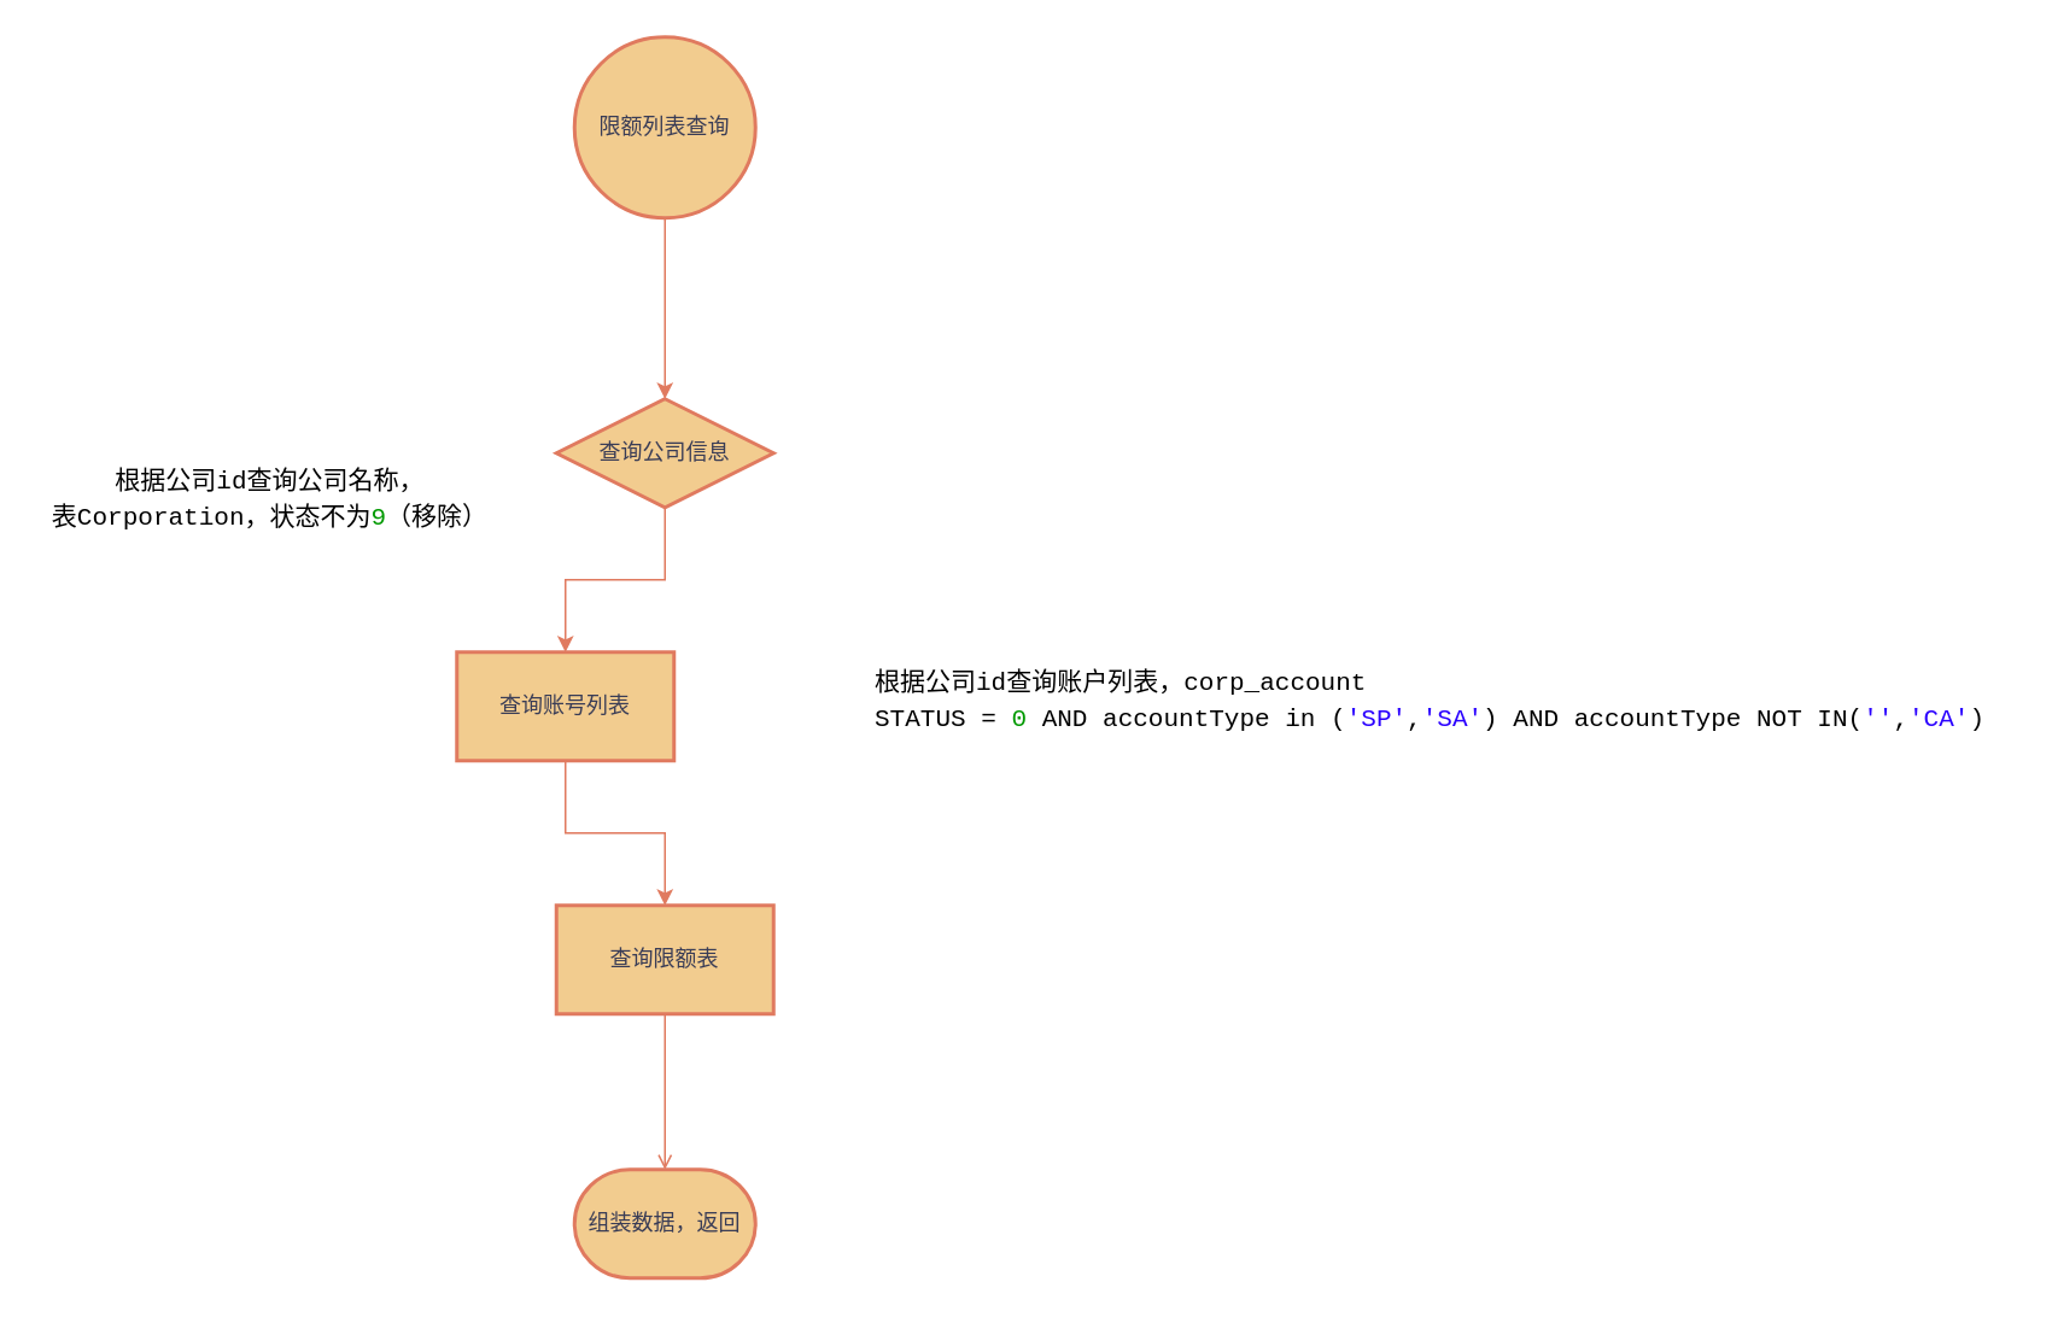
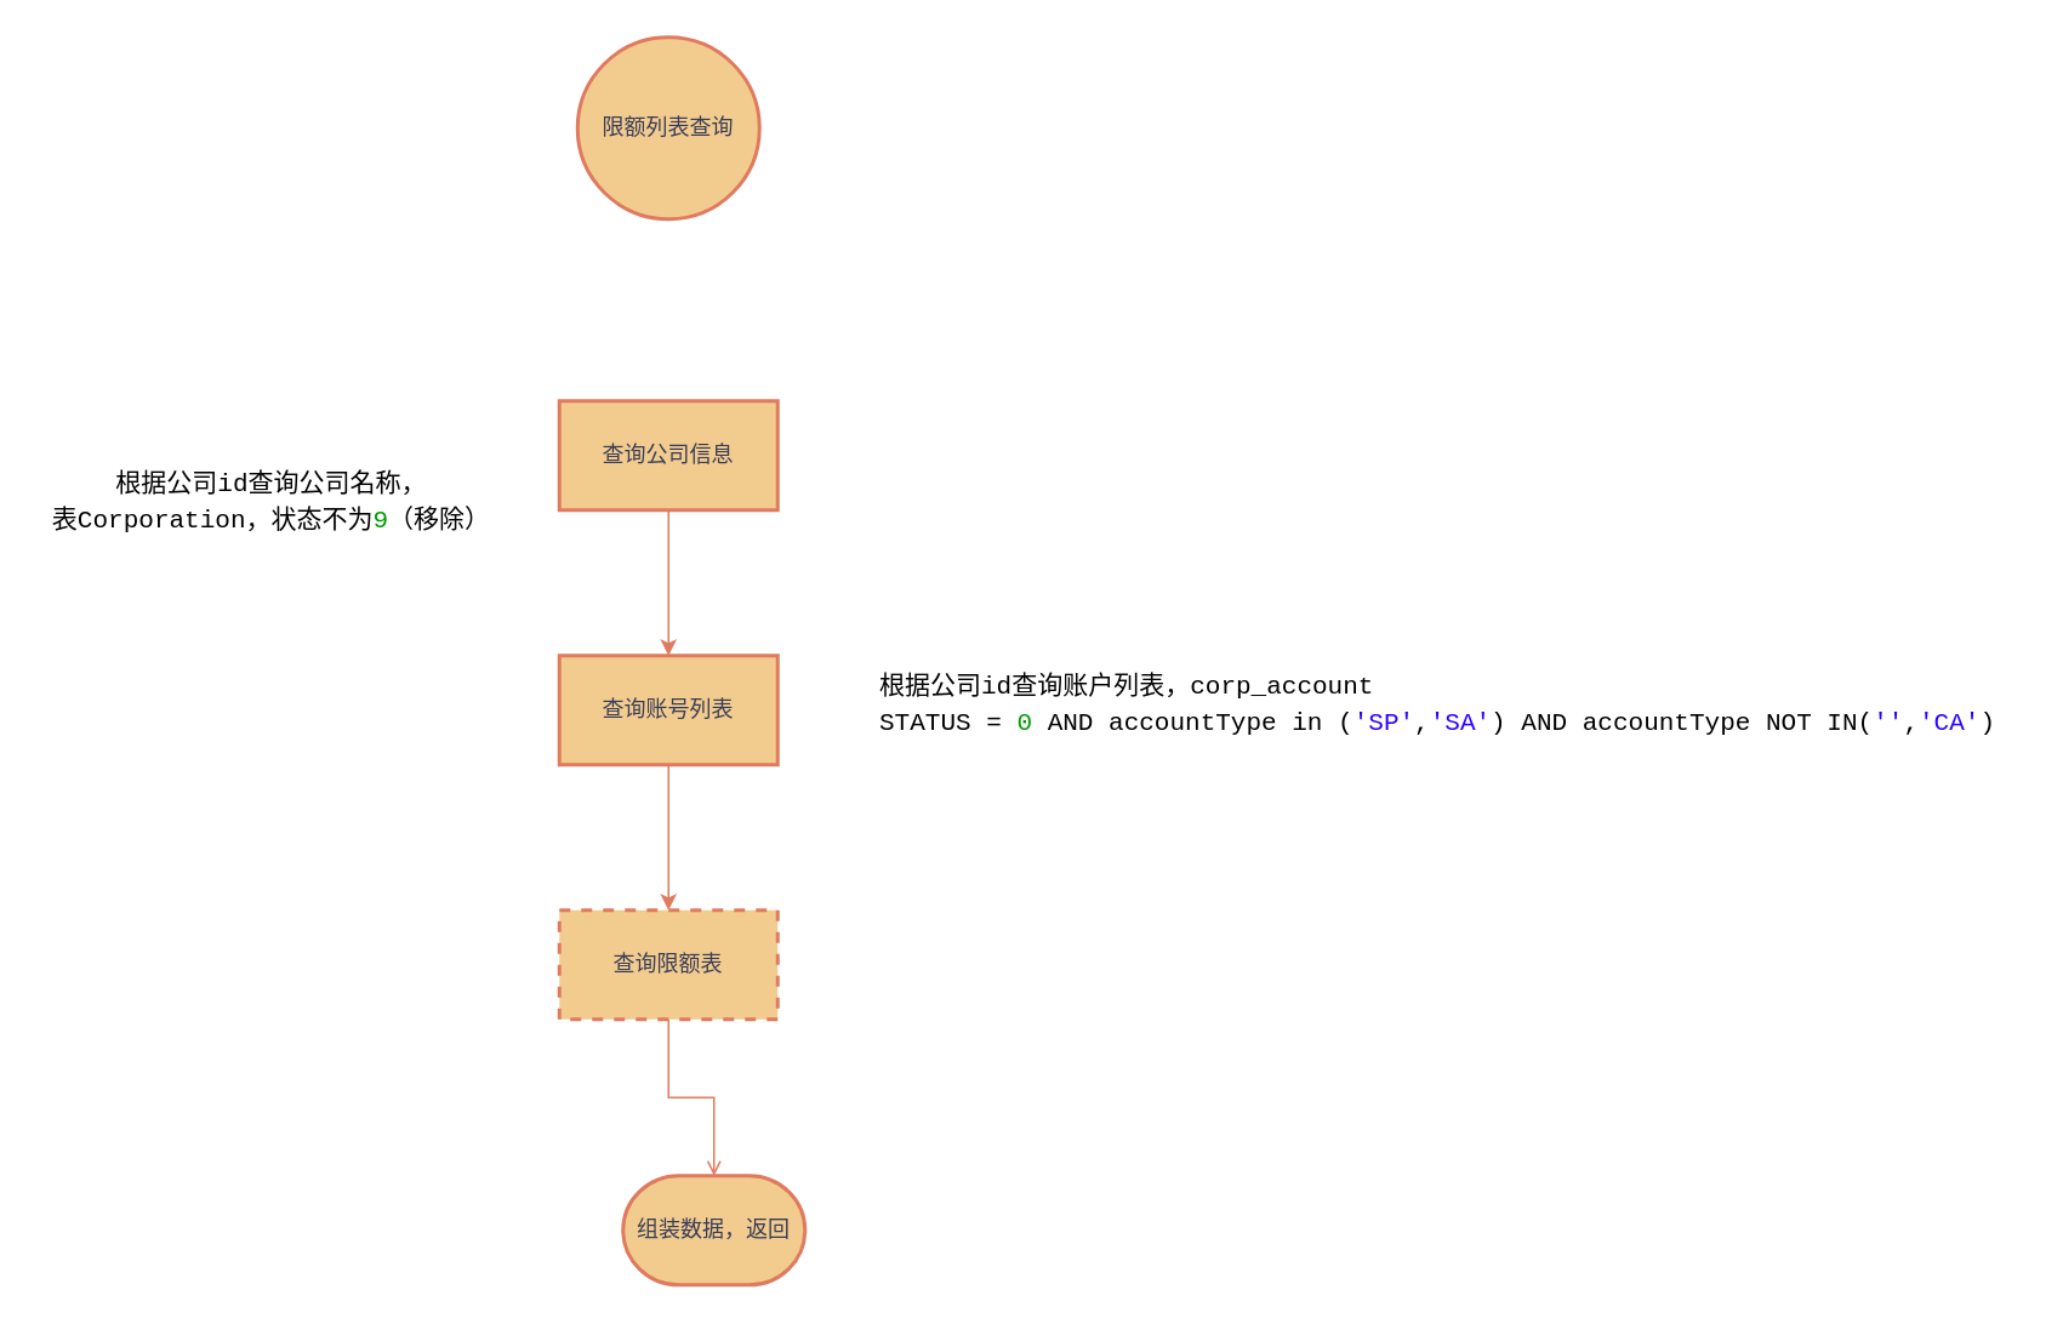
  <mxCell id="0" />
  <mxCell id="1" parent="0" />
- <mxCell id="2" value="" style="edgeStyle=orthogonalEdgeStyle;rounded=0;orthogonalLoop=1;jettySize=auto;html=1;strokeColor=#E07A5F;fontColor=#393C56;fillColor=#F2CC8F;" edge="1" parent="1" source="3" target="5"><mxGeometry relative="1" as="geometry" /></mxCell>
  <mxCell id="3" value="限额列表查询" style="strokeWidth=2;html=1;shape=mxgraph.flowchart.start_2;whiteSpace=wrap;strokeColor=#E07A5F;fontColor=#393C56;fillColor=#F2CC8F;" vertex="1" parent="1"><mxGeometry x="317" y="20" width="100" height="100" as="geometry" /></mxCell>
  <mxCell id="4" value="" style="edgeStyle=orthogonalEdgeStyle;rounded=0;orthogonalLoop=1;jettySize=auto;html=1;strokeColor=#E07A5F;fontColor=#393C56;fillColor=#F2CC8F;" edge="1" parent="1" source="5" target="7"><mxGeometry relative="1" as="geometry" /></mxCell>
- <mxCell id="5" value="查询公司信息" style="rhombus;whiteSpace=wrap;html=1;fillColor=#F2CC8F;strokeColor=#E07A5F;fontColor=#393C56;strokeWidth=2;" vertex="1" parent="1"><mxGeometry x="307" y="220" width="120" height="60" as="geometry" /></mxCell>
+ <mxCell id="5" value="查询公司信息" style="whiteSpace=wrap;html=1;fillColor=#F2CC8F;strokeColor=#E07A5F;fontColor=#393C56;strokeWidth=2;" vertex="1" parent="1"><mxGeometry x="307" y="220" width="120" height="60" as="geometry" /></mxCell>
  <mxCell id="6" value="" style="edgeStyle=orthogonalEdgeStyle;rounded=0;orthogonalLoop=1;jettySize=auto;html=1;strokeColor=#E07A5F;fontColor=#393C56;fillColor=#F2CC8F;" edge="1" parent="1" source="7" target="9"><mxGeometry relative="1" as="geometry" /></mxCell>
- <mxCell id="7" value="查询账号列表" style="whiteSpace=wrap;html=1;fillColor=#F2CC8F;strokeColor=#E07A5F;fontColor=#393C56;strokeWidth=2;" vertex="1" parent="1"><mxGeometry x="252" y="360" width="120" height="60" as="geometry" /></mxCell>
+ <mxCell id="7" value="查询账号列表" style="whiteSpace=wrap;html=1;fillColor=#F2CC8F;strokeColor=#E07A5F;fontColor=#393C56;strokeWidth=2;" vertex="1" parent="1"><mxGeometry x="307" y="360" width="120" height="60" as="geometry" /></mxCell>
  <mxCell id="8" style="edgeStyle=orthogonalEdgeStyle;rounded=0;orthogonalLoop=1;jettySize=auto;html=1;exitX=0.5;exitY=1;exitDx=0;exitDy=0;strokeColor=#E07A5F;fontColor=#393C56;fillColor=#F2CC8F;endArrow=open;" edge="1" parent="1" source="9" target="10"><mxGeometry relative="1" as="geometry" /></mxCell>
- <mxCell id="9" value="查询限额表" style="whiteSpace=wrap;html=1;fillColor=#F2CC8F;strokeColor=#E07A5F;fontColor=#393C56;strokeWidth=2;" vertex="1" parent="1"><mxGeometry x="307" y="500" width="120" height="60" as="geometry" /></mxCell>
- <mxCell id="10" value="组装数据，返回" style="strokeWidth=2;html=1;shape=mxgraph.flowchart.terminator;whiteSpace=wrap;strokeColor=#E07A5F;fontColor=#393C56;fillColor=#F2CC8F;" vertex="1" parent="1"><mxGeometry x="317" y="646" width="100" height="60" as="geometry" /></mxCell>
+ <mxCell id="9" value="查询限额表" style="whiteSpace=wrap;html=1;fillColor=#F2CC8F;strokeColor=#E07A5F;fontColor=#393C56;strokeWidth=2;dashed=1;" vertex="1" parent="1"><mxGeometry x="307" y="500" width="120" height="60" as="geometry" /></mxCell>
+ <mxCell id="10" value="组装数据，返回" style="strokeWidth=2;html=1;shape=mxgraph.flowchart.terminator;whiteSpace=wrap;strokeColor=#E07A5F;fontColor=#393C56;fillColor=#F2CC8F;" vertex="1" parent="1"><mxGeometry x="342" y="646" width="100" height="60" as="geometry" /></mxCell>
  <mxCell id="11" value="&lt;code style=&quot;font-family: Consolas, &amp;quot;Bitstream Vera Sans Mono&amp;quot;, &amp;quot;Courier New&amp;quot;, Courier, monospace; border-radius: 0px; background-image: none; background-position: initial; background-size: initial; background-repeat: initial; background-attachment: initial; background-origin: initial; background-clip: initial; border: 0px; inset: auto; float: none; height: auto; line-height: 20px; margin: 0px; outline: 0px; overflow: visible; padding: 0px; position: static; text-align: left; vertical-align: baseline; width: auto; box-sizing: content-box; font-size: 14px; min-height: inherit; text-wrap: nowrap; color: black !important;&quot; class=&quot;java plain&quot;&gt;根据公司id查询公司名称，&lt;/code&gt;&lt;div&gt;&lt;code style=&quot;font-family: Consolas, &amp;quot;Bitstream Vera Sans Mono&amp;quot;, &amp;quot;Courier New&amp;quot;, Courier, monospace; border-radius: 0px; background-image: none; background-position: initial; background-size: initial; background-repeat: initial; background-attachment: initial; background-origin: initial; background-clip: initial; border: 0px; inset: auto; float: none; height: auto; line-height: 20px; margin: 0px; outline: 0px; overflow: visible; padding: 0px; position: static; text-align: left; vertical-align: baseline; width: auto; box-sizing: content-box; font-size: 14px; min-height: inherit; text-wrap: nowrap; color: black !important;&quot; class=&quot;java plain&quot;&gt;表Corporation，状态不为&lt;/code&gt;&lt;code style=&quot;font-family: Consolas, &amp;quot;Bitstream Vera Sans Mono&amp;quot;, &amp;quot;Courier New&amp;quot;, Courier, monospace; border-radius: 0px; background-image: none; background-position: initial; background-size: initial; background-repeat: initial; background-attachment: initial; background-origin: initial; background-clip: initial; border: 0px; inset: auto; float: none; height: auto; line-height: 20px; margin: 0px; outline: 0px; overflow: visible; padding: 0px; position: static; text-align: left; vertical-align: baseline; width: auto; box-sizing: content-box; font-size: 14px; min-height: inherit; text-wrap: nowrap; color: rgb(0, 153, 0) !important;&quot; class=&quot;java value&quot;&gt;9&lt;/code&gt;&lt;code style=&quot;font-family: Consolas, &amp;quot;Bitstream Vera Sans Mono&amp;quot;, &amp;quot;Courier New&amp;quot;, Courier, monospace; border-radius: 0px; background-image: none; background-position: initial; background-size: initial; background-repeat: initial; background-attachment: initial; background-origin: initial; background-clip: initial; border: 0px; inset: auto; float: none; height: auto; line-height: 20px; margin: 0px; outline: 0px; overflow: visible; padding: 0px; position: static; text-align: left; vertical-align: baseline; width: auto; box-sizing: content-box; font-size: 14px; min-height: inherit; text-wrap: nowrap; color: black !important;&quot; class=&quot;java plain&quot;&gt;（移除）&lt;/code&gt;&lt;/div&gt;" style="text;html=1;align=center;verticalAlign=middle;whiteSpace=wrap;rounded=0;fontColor=#393C56;" vertex="1" parent="1"><mxGeometry x="20" y="231" width="258" height="88" as="geometry" /></mxCell>
  <mxCell id="12" value="&lt;div style=&quot;margin: 0px; padding: 0px 1em 0px 0em; border-radius: 0px; background-image: none; background-position: initial; background-size: initial; background-repeat: initial; background-attachment: initial; background-origin: initial; background-clip: initial; border: 0px; inset: auto; float: none; height: auto; line-height: 20px; outline: 0px; overflow: visible; position: static; text-align: left; vertical-align: baseline; width: auto; box-sizing: content-box; font-family: Consolas, &amp;quot;Bitstream Vera Sans Mono&amp;quot;, &amp;quot;Courier New&amp;quot;, Courier, monospace; font-size: 14px; min-height: inherit; text-wrap: nowrap; color: rgb(51, 51, 51);&quot; data-bidi-marker=&quot;true&quot; class=&quot;line number4 index3 alt1&quot;&gt;&lt;code style=&quot;font-family: Consolas, &amp;quot;Bitstream Vera Sans Mono&amp;quot;, &amp;quot;Courier New&amp;quot;, Courier, monospace; border-radius: 0px; background: none; border: 0px; inset: auto; float: none; height: auto; line-height: 20px; margin: 0px; outline: 0px; overflow: visible; padding: 0px; position: static; vertical-align: baseline; width: auto; box-sizing: content-box; min-height: inherit; color: black !important;&quot; class=&quot;java plain&quot;&gt;根据公司id查询账户列表，corp_account&lt;/code&gt;&lt;/div&gt;&lt;div style=&quot;margin: 0px; padding: 0px 1em 0px 0em; border-radius: 0px; background-image: none; background-position: initial; background-size: initial; background-repeat: initial; background-attachment: initial; background-origin: initial; background-clip: initial; border: 0px; inset: auto; float: none; height: auto; line-height: 20px; outline: 0px; overflow: visible; position: static; text-align: left; vertical-align: baseline; width: auto; box-sizing: content-box; font-family: Consolas, &amp;quot;Bitstream Vera Sans Mono&amp;quot;, &amp;quot;Courier New&amp;quot;, Courier, monospace; font-size: 14px; min-height: inherit; text-wrap: nowrap; color: rgb(51, 51, 51);&quot; data-bidi-marker=&quot;true&quot; class=&quot;line number5 index4 alt2&quot;&gt;&lt;code style=&quot;font-family: Consolas, &amp;quot;Bitstream Vera Sans Mono&amp;quot;, &amp;quot;Courier New&amp;quot;, Courier, monospace; border-radius: 0px; background: none; border: 0px; inset: auto; float: none; height: auto; line-height: 20px; margin: 0px; outline: 0px; overflow: visible; padding: 0px; position: static; vertical-align: baseline; width: auto; box-sizing: content-box; min-height: inherit; color: black !important;&quot; class=&quot;java plain&quot;&gt;STATUS =&amp;nbsp;&lt;/code&gt;&lt;code style=&quot;font-family: Consolas, &amp;quot;Bitstream Vera Sans Mono&amp;quot;, &amp;quot;Courier New&amp;quot;, Courier, monospace; border-radius: 0px; background: none; border: 0px; inset: auto; float: none; height: auto; line-height: 20px; margin: 0px; outline: 0px; overflow: visible; padding: 0px; position: static; vertical-align: baseline; width: auto; box-sizing: content-box; min-height: inherit; color: rgb(0, 153, 0) !important;&quot; class=&quot;java value&quot;&gt;0&lt;/code&gt;&amp;nbsp;&lt;code style=&quot;font-family: Consolas, &amp;quot;Bitstream Vera Sans Mono&amp;quot;, &amp;quot;Courier New&amp;quot;, Courier, monospace; border-radius: 0px; background: none; border: 0px; inset: auto; float: none; height: auto; line-height: 20px; margin: 0px; outline: 0px; overflow: visible; padding: 0px; position: static; vertical-align: baseline; width: auto; box-sizing: content-box; min-height: inherit; color: black !important;&quot; class=&quot;java plain&quot;&gt;AND accountType in (&lt;/code&gt;&lt;code style=&quot;font-family: Consolas, &amp;quot;Bitstream Vera Sans Mono&amp;quot;, &amp;quot;Courier New&amp;quot;, Courier, monospace; border-radius: 0px; background: none; border: 0px; inset: auto; float: none; height: auto; line-height: 20px; margin: 0px; outline: 0px; overflow: visible; padding: 0px; position: static; vertical-align: baseline; width: auto; box-sizing: content-box; min-height: inherit; color: rgb(42, 0, 255) !important;&quot; class=&quot;java string&quot;&gt;'SP'&lt;/code&gt;&lt;code style=&quot;font-family: Consolas, &amp;quot;Bitstream Vera Sans Mono&amp;quot;, &amp;quot;Courier New&amp;quot;, Courier, monospace; border-radius: 0px; background: none; border: 0px; inset: auto; float: none; height: auto; line-height: 20px; margin: 0px; outline: 0px; overflow: visible; padding: 0px; position: static; vertical-align: baseline; width: auto; box-sizing: content-box; min-height: inherit; color: black !important;&quot; class=&quot;java plain&quot;&gt;,&lt;/code&gt;&lt;code style=&quot;font-family: Consolas, &amp;quot;Bitstream Vera Sans Mono&amp;quot;, &amp;quot;Courier New&amp;quot;, Courier, monospace; border-radius: 0px; background: none; border: 0px; inset: auto; float: none; height: auto; line-height: 20px; margin: 0px; outline: 0px; overflow: visible; padding: 0px; position: static; vertical-align: baseline; width: auto; box-sizing: content-box; min-height: inherit; color: rgb(42, 0, 255) !important;&quot; class=&quot;java string&quot;&gt;'SA'&lt;/code&gt;&lt;code style=&quot;font-family: Consolas, &amp;quot;Bitstream Vera Sans Mono&amp;quot;, &amp;quot;Courier New&amp;quot;, Courier, monospace; border-radius: 0px; background: none; border: 0px; inset: auto; float: none; height: auto; line-height: 20px; margin: 0px; outline: 0px; overflow: visible; padding: 0px; position: static; vertical-align: baseline; width: auto; box-sizing: content-box; min-height: inherit; color: black !important;&quot; class=&quot;java plain&quot;&gt;) AND accountType NOT IN(&lt;/code&gt;&lt;code style=&quot;font-family: Consolas, &amp;quot;Bitstream Vera Sans Mono&amp;quot;, &amp;quot;Courier New&amp;quot;, Courier, monospace; border-radius: 0px; background: none; border: 0px; inset: auto; float: none; height: auto; line-height: 20px; margin: 0px; outline: 0px; overflow: visible; padding: 0px; position: static; vertical-align: baseline; width: auto; box-sizing: content-box; min-height: inherit; color: rgb(42, 0, 255) !important;&quot; class=&quot;java string&quot;&gt;''&lt;/code&gt;&lt;code style=&quot;font-family: Consolas, &amp;quot;Bitstream Vera Sans Mono&amp;quot;, &amp;quot;Courier New&amp;quot;, Courier, monospace; border-radius: 0px; background: none; border: 0px; inset: auto; float: none; height: auto; line-height: 20px; margin: 0px; outline: 0px; overflow: visible; padding: 0px; position: static; vertical-align: baseline; width: auto; box-sizing: content-box; min-height: inherit; color: black !important;&quot; class=&quot;java plain&quot;&gt;,&lt;/code&gt;&lt;code style=&quot;font-family: Consolas, &amp;quot;Bitstream Vera Sans Mono&amp;quot;, &amp;quot;Courier New&amp;quot;, Courier, monospace; border-radius: 0px; background: none; border: 0px; inset: auto; float: none; height: auto; line-height: 20px; margin: 0px; outline: 0px; overflow: visible; padding: 0px; position: static; vertical-align: baseline; width: auto; box-sizing: content-box; min-height: inherit; color: rgb(42, 0, 255) !important;&quot; class=&quot;java string&quot;&gt;'CA'&lt;/code&gt;&lt;code style=&quot;font-family: Consolas, &amp;quot;Bitstream Vera Sans Mono&amp;quot;, &amp;quot;Courier New&amp;quot;, Courier, monospace; border-radius: 0px; background: none; border: 0px; inset: auto; float: none; height: auto; line-height: 20px; margin: 0px; outline: 0px; overflow: visible; padding: 0px; position: static; vertical-align: baseline; width: auto; box-sizing: content-box; min-height: inherit; color: black !important;&quot; class=&quot;java plain&quot;&gt;)&lt;/code&gt;&lt;/div&gt;" style="text;html=1;align=center;verticalAlign=middle;whiteSpace=wrap;rounded=0;fontColor=#393C56;" vertex="1" parent="1"><mxGeometry x="482" y="329" width="630" height="113" as="geometry" /></mxCell>
